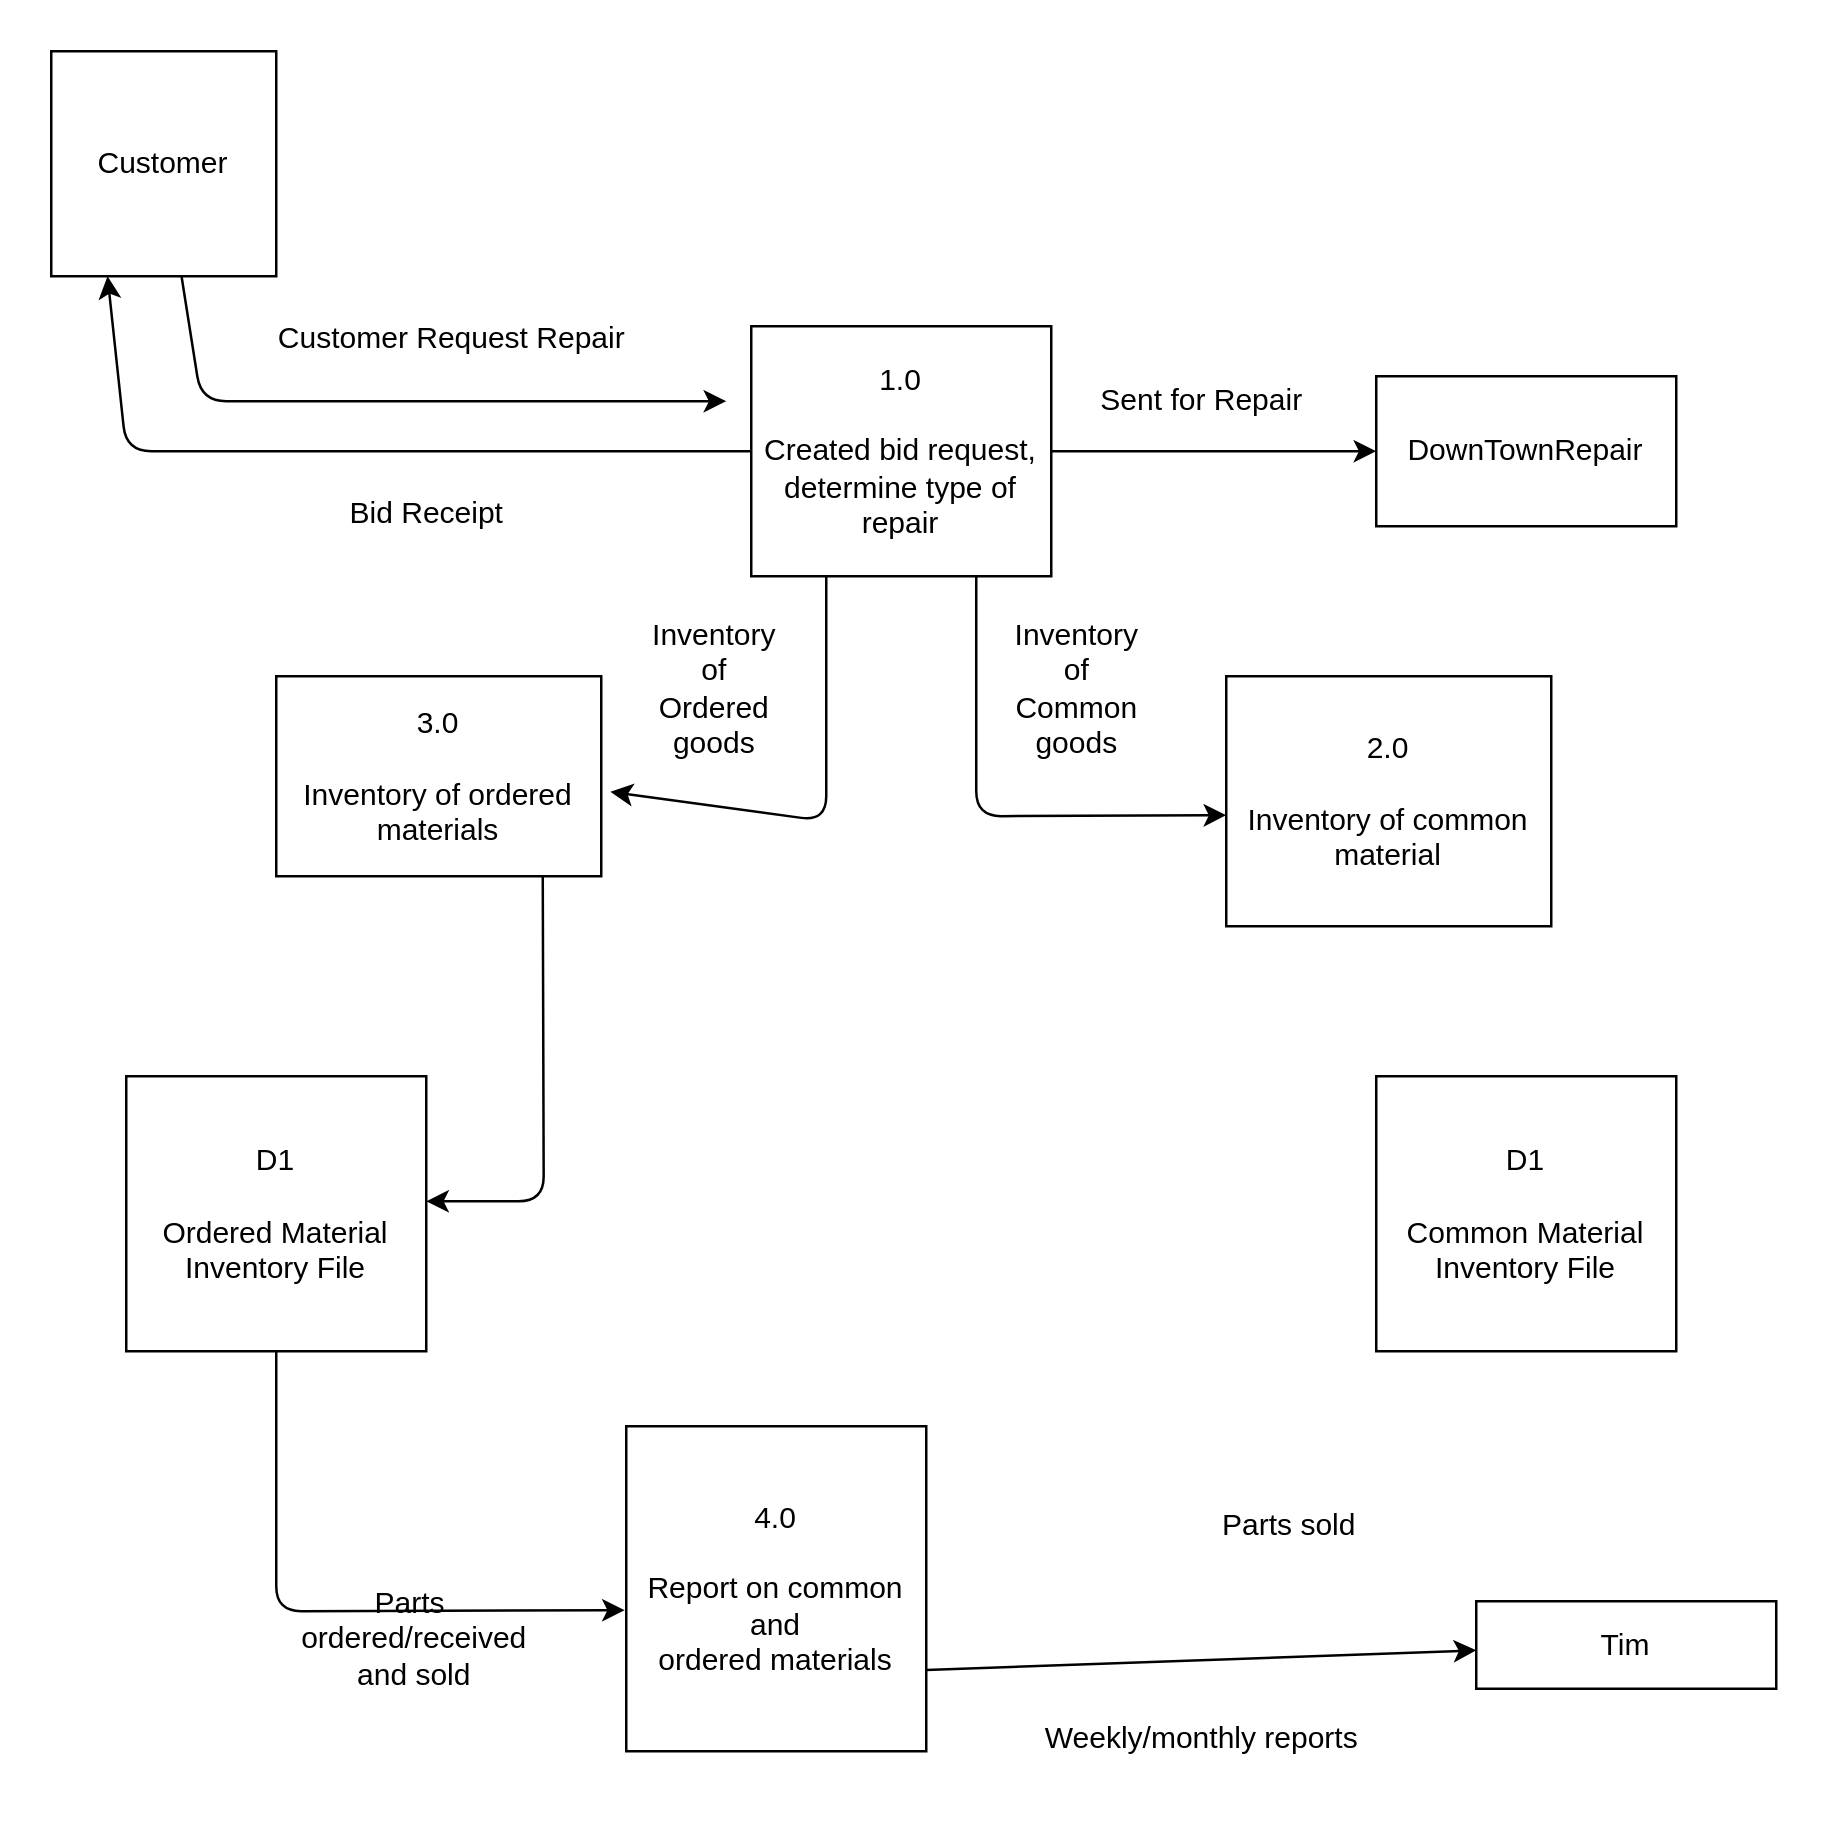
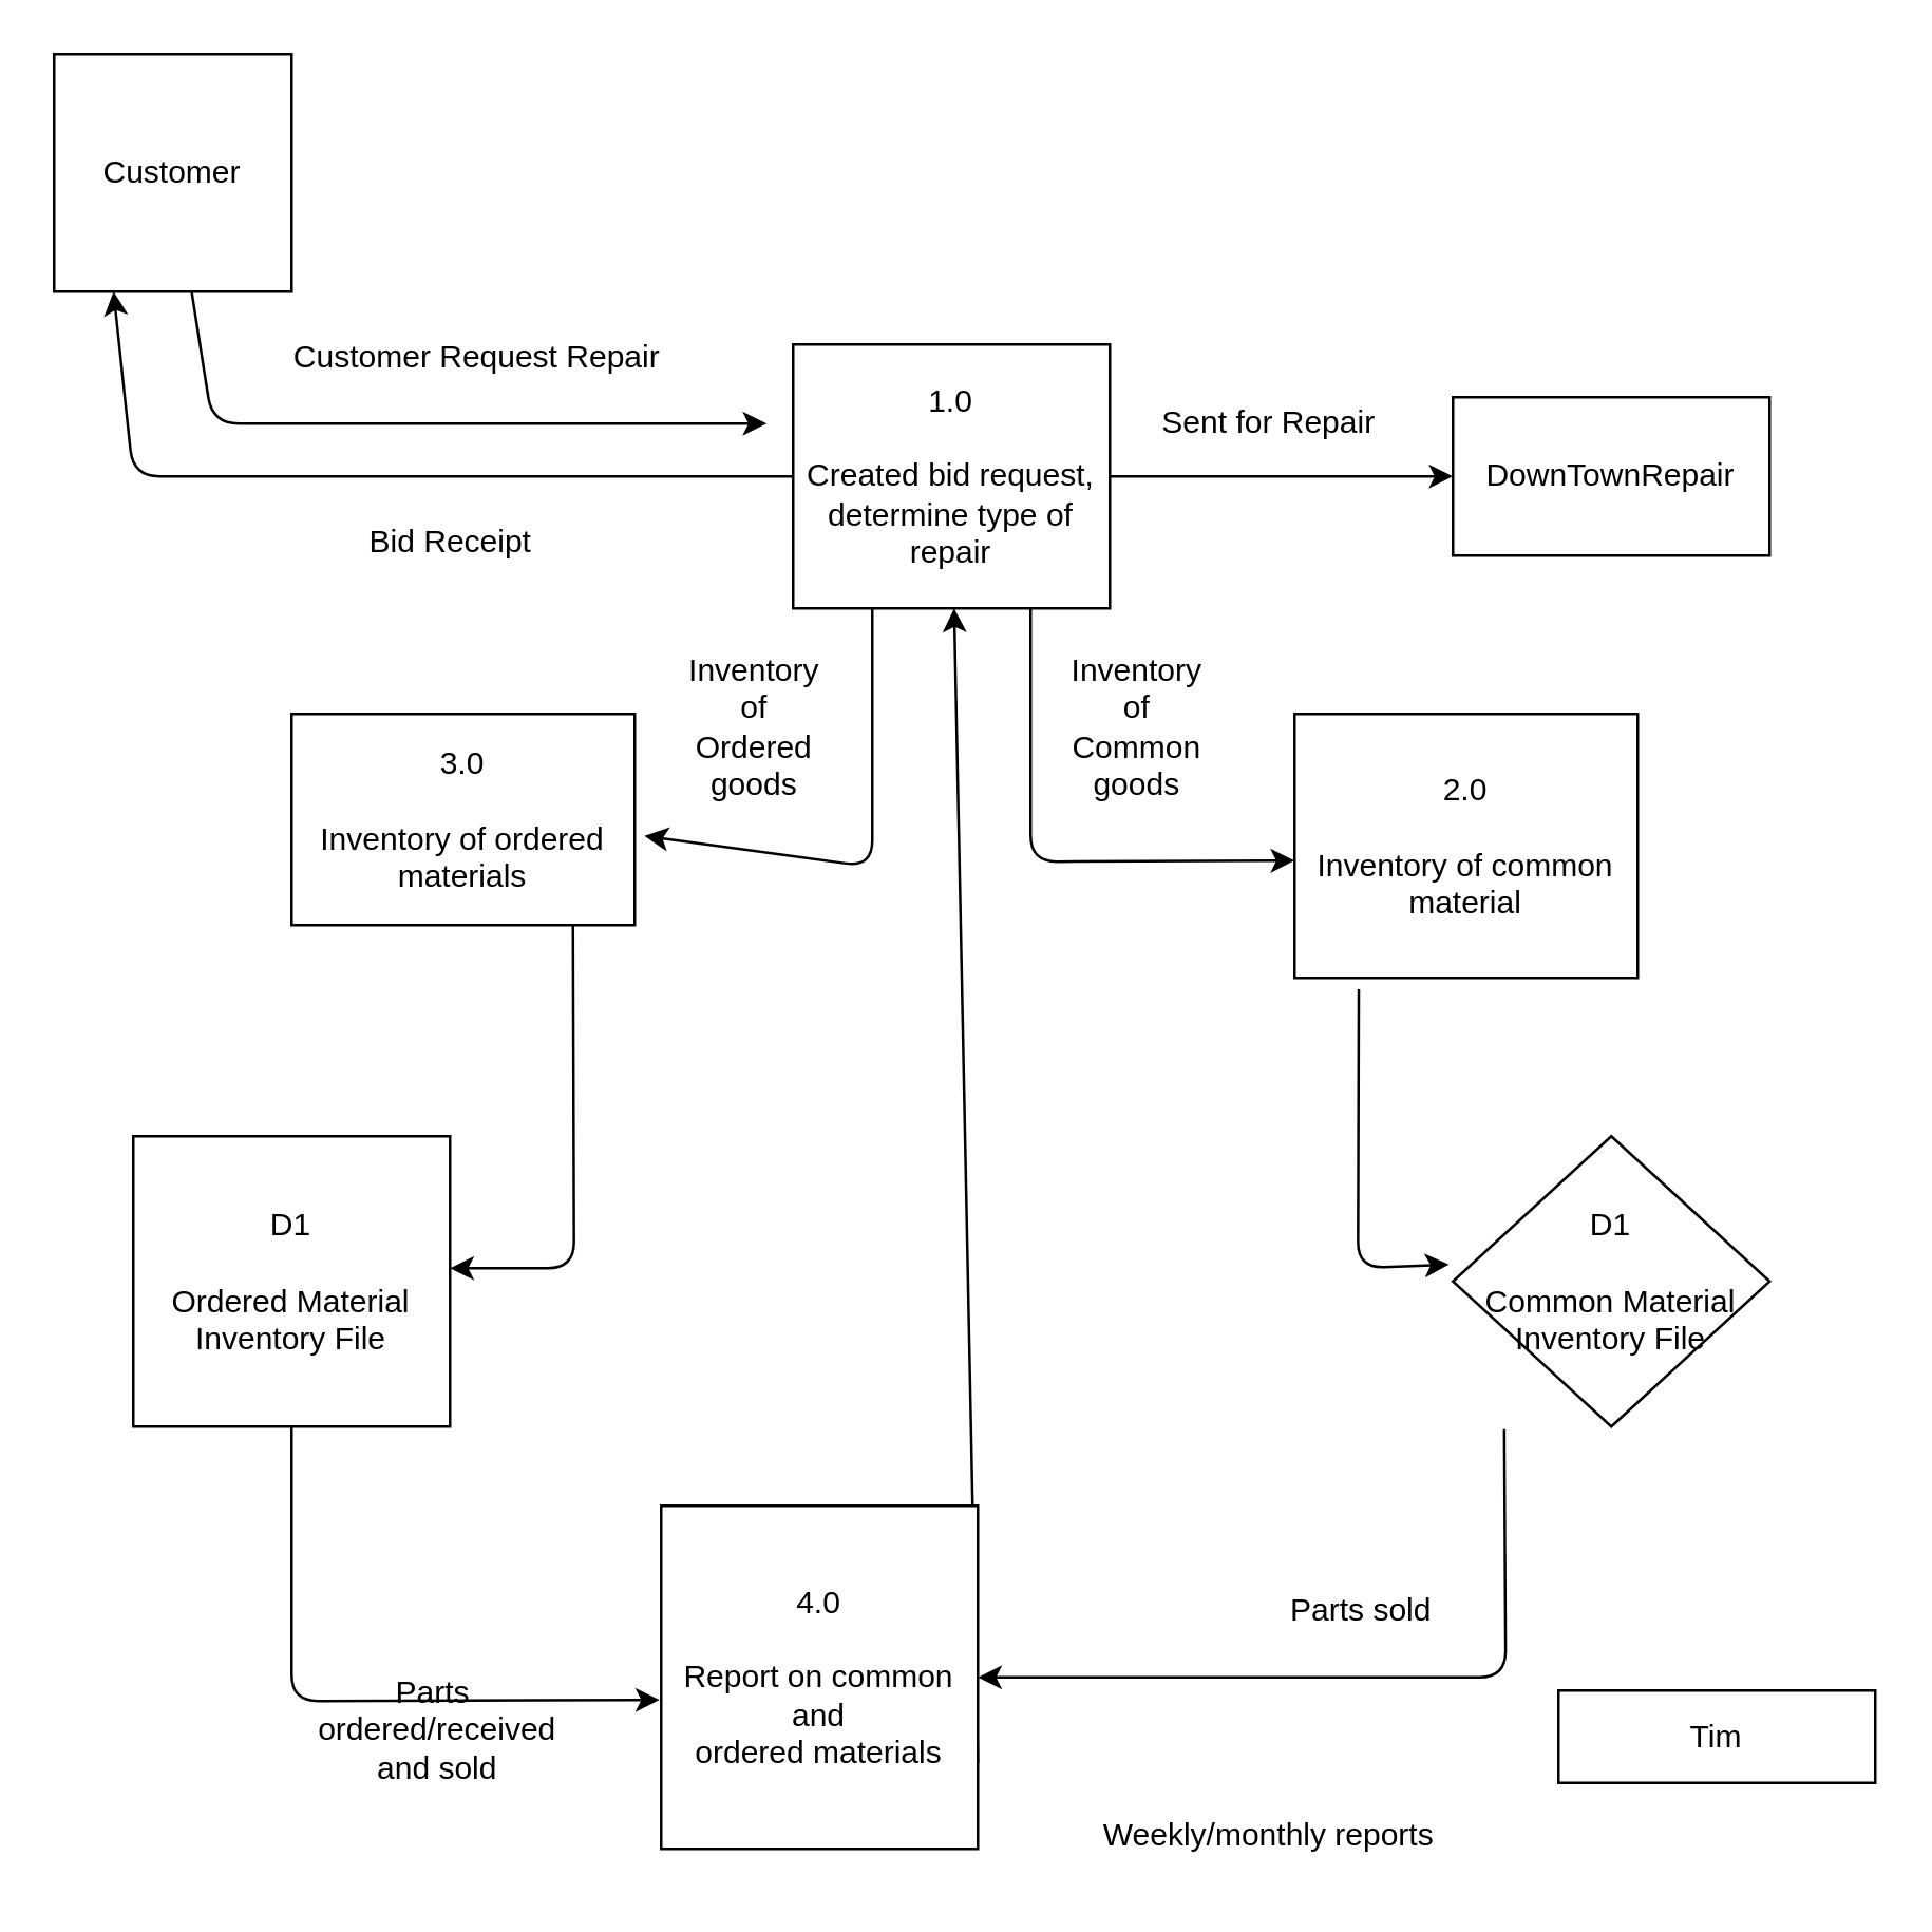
  <mxCell id="0" />
  <mxCell id="1" parent="0" />
  <mxCell id="2" value="" style="edgeStyle=none;html=1;" edge="1" parent="1" source="3"><mxGeometry relative="1" as="geometry"><mxPoint x="290" y="160" as="targetPoint" /><Array as="points"><mxPoint x="80" y="160" /></Array></mxGeometry></mxCell>
  <mxCell id="3" value="Customer" style="rounded=0;whiteSpace=wrap;html=1;" vertex="1" parent="1"><mxGeometry x="20" y="20" width="90" height="90" as="geometry" /></mxCell>
  <mxCell id="4" value="" style="edgeStyle=none;html=1;startArrow=none;" edge="1" parent="1" source="10" target="5"><mxGeometry relative="1" as="geometry"><mxPoint x="310" y="180" as="sourcePoint" /></mxGeometry></mxCell>
  <mxCell id="5" value="DownTownRepair" style="whiteSpace=wrap;html=1;rounded=0;" vertex="1" parent="1"><mxGeometry x="550" y="150" width="120" height="60" as="geometry" /></mxCell>
  <mxCell id="6" style="edgeStyle=none;html=1;entryX=0.25;entryY=1;entryDx=0;entryDy=0;" edge="1" parent="1" source="10" target="3"><mxGeometry relative="1" as="geometry"><Array as="points"><mxPoint x="50" y="180" /></Array></mxGeometry></mxCell>
  <mxCell id="7" value="" style="edgeStyle=none;html=1;endArrow=none;" edge="1" parent="1" target="10"><mxGeometry relative="1" as="geometry"><mxPoint x="310" y="180" as="sourcePoint" /><mxPoint x="610" y="171.667" as="targetPoint" /></mxGeometry></mxCell>
  <mxCell id="8" value="" style="edgeStyle=none;html=1;exitX=0.25;exitY=1;exitDx=0;exitDy=0;entryX=1.028;entryY=0.578;entryDx=0;entryDy=0;entryPerimeter=0;" edge="1" parent="1" source="10" target="12"><mxGeometry relative="1" as="geometry"><mxPoint x="250" y="320" as="targetPoint" /><Array as="points"><mxPoint x="330" y="328" /></Array></mxGeometry></mxCell>
  <mxCell id="9" value="" style="edgeStyle=none;html=1;exitX=0.75;exitY=1;exitDx=0;exitDy=0;entryX=0;entryY=0.556;entryDx=0;entryDy=0;entryPerimeter=0;" edge="1" parent="1" source="10" target="14"><mxGeometry relative="1" as="geometry"><Array as="points"><mxPoint x="390" y="326" /></Array></mxGeometry></mxCell>
  <mxCell id="10" value="1.0&lt;br&gt;&lt;br&gt;Created bid request, determine type of repair" style="whiteSpace=wrap;html=1;rounded=0;" vertex="1" parent="1"><mxGeometry x="300" y="130" width="120" height="100" as="geometry" /></mxCell>
  <mxCell id="11" value="" style="edgeStyle=none;html=1;exitX=0.82;exitY=0.993;exitDx=0;exitDy=0;exitPerimeter=0;" edge="1" parent="1" source="12"><mxGeometry relative="1" as="geometry"><mxPoint x="170" y="480" as="targetPoint" /><Array as="points"><mxPoint x="217" y="480" /></Array></mxGeometry></mxCell>
  <mxCell id="12" value="3.0&lt;br&gt;&lt;br&gt;Inventory of ordered materials" style="whiteSpace=wrap;html=1;rounded=0;" vertex="1" parent="1"><mxGeometry x="110" y="270" width="130" height="80" as="geometry" /></mxCell>
+ <mxCell id="13" value="" style="edgeStyle=none;html=1;exitX=0.187;exitY=1.043;exitDx=0;exitDy=0;exitPerimeter=0;entryX=-0.013;entryY=0.442;entryDx=0;entryDy=0;entryPerimeter=0;" edge="1" parent="1" source="14" target="21"><mxGeometry relative="1" as="geometry"><mxPoint x="540" y="480" as="targetPoint" /><Array as="points"><mxPoint x="514" y="480" /></Array></mxGeometry></mxCell>
  <mxCell id="14" value="2.0&lt;br&gt;&lt;br&gt;Inventory of common material&lt;br&gt;" style="whiteSpace=wrap;html=1;rounded=0;" vertex="1" parent="1"><mxGeometry x="490" y="270" width="130" height="100" as="geometry" /></mxCell>
  <mxCell id="15" value="" style="edgeStyle=none;html=1;entryX=-0.005;entryY=0.566;entryDx=0;entryDy=0;entryPerimeter=0;" edge="1" parent="1" source="16" target="18"><mxGeometry relative="1" as="geometry"><Array as="points"><mxPoint x="110" y="644" /></Array></mxGeometry></mxCell>
  <mxCell id="16" value="D1&lt;br&gt;&lt;br&gt;Ordered Material&lt;br&gt;Inventory File" style="whiteSpace=wrap;html=1;rounded=0;" vertex="1" parent="1"><mxGeometry x="50" y="430" width="120" height="110" as="geometry" /></mxCell>
- <mxCell id="17" value="" style="edgeStyle=none;html=1;exitX=1;exitY=0.75;exitDx=0;exitDy=0;" edge="1" parent="1" source="18" target="19"><mxGeometry relative="1" as="geometry" /></mxCell>
+ <mxCell id="17" value="" style="edgeStyle=none;html=1;exitX=1;exitY=0.75;exitDx=0;exitDy=0;" edge="1" parent="1" source="18" target="10"><mxGeometry relative="1" as="geometry" /></mxCell>
  <mxCell id="18" value="4.0&lt;br&gt;&lt;br&gt;Report on common and &lt;br&gt;ordered materials" style="whiteSpace=wrap;html=1;rounded=0;" vertex="1" parent="1"><mxGeometry x="250" y="570" width="120" height="130" as="geometry" /></mxCell>
  <mxCell id="19" value="Tim" style="whiteSpace=wrap;html=1;rounded=0;" vertex="1" parent="1"><mxGeometry x="590" y="640" width="120" height="35" as="geometry" /></mxCell>
- <mxCell id="21" value="D1&lt;br&gt;&lt;br&gt;Common Material&lt;br&gt;Inventory File" style="whiteSpace=wrap;html=1;rounded=0;" vertex="1" parent="1"><mxGeometry x="550" y="430" width="120" height="110" as="geometry" /></mxCell>
+ <mxCell id="20" value="" style="edgeStyle=none;html=1;entryX=1;entryY=0.5;entryDx=0;entryDy=0;exitX=0.162;exitY=1.009;exitDx=0;exitDy=0;exitPerimeter=0;" edge="1" parent="1" source="21" target="18"><mxGeometry relative="1" as="geometry"><Array as="points"><mxPoint x="570" y="635" /></Array></mxGeometry></mxCell>
+ <mxCell id="21" value="D1&lt;br&gt;&lt;br&gt;Common Material&lt;br&gt;Inventory File" style="rhombus;whiteSpace=wrap;html=1;" vertex="1" parent="1"><mxGeometry x="550" y="430" width="120" height="110" as="geometry" /></mxCell>
  <mxCell id="22" value="Customer Request Repair" style="text;html=1;align=center;verticalAlign=middle;resizable=0;points=[];autosize=1;strokeColor=none;fillColor=none;" vertex="1" parent="1"><mxGeometry x="100" y="120" width="160" height="30" as="geometry" /></mxCell>
  <mxCell id="23" value="Bid Receipt" style="text;html=1;align=center;verticalAlign=middle;resizable=0;points=[];autosize=1;strokeColor=none;fillColor=none;" vertex="1" parent="1"><mxGeometry x="130" y="190" width="80" height="30" as="geometry" /></mxCell>
  <mxCell id="24" value="Sent for Repair" style="text;html=1;align=center;verticalAlign=middle;resizable=0;points=[];autosize=1;strokeColor=none;fillColor=none;" vertex="1" parent="1"><mxGeometry x="430" y="145" width="100" height="30" as="geometry" /></mxCell>
  <mxCell id="25" value="Inventory&lt;br&gt;of&lt;br&gt;Common&lt;br&gt;goods" style="text;html=1;align=center;verticalAlign=middle;resizable=0;points=[];autosize=1;strokeColor=none;fillColor=none;" vertex="1" parent="1"><mxGeometry x="395" y="240" width="70" height="70" as="geometry" /></mxCell>
  <mxCell id="26" value="Inventory&lt;br&gt;of&lt;br&gt;Ordered&lt;br&gt;goods" style="text;html=1;align=center;verticalAlign=middle;resizable=0;points=[];autosize=1;strokeColor=none;fillColor=none;" vertex="1" parent="1"><mxGeometry x="250" y="240" width="70" height="70" as="geometry" /></mxCell>
  <mxCell id="27" value="Parts&amp;nbsp;&lt;br&gt;ordered/received&lt;br&gt;and sold" style="text;html=1;align=center;verticalAlign=middle;resizable=0;points=[];autosize=1;strokeColor=none;fillColor=none;" vertex="1" parent="1"><mxGeometry x="110" y="625" width="110" height="60" as="geometry" /></mxCell>
  <mxCell id="28" value="Parts sold" style="text;html=1;align=center;verticalAlign=middle;resizable=0;points=[];autosize=1;strokeColor=none;fillColor=none;" vertex="1" parent="1"><mxGeometry x="475" y="595" width="80" height="30" as="geometry" /></mxCell>
  <mxCell id="29" value="Weekly/monthly reports" style="text;html=1;align=center;verticalAlign=middle;resizable=0;points=[];autosize=1;strokeColor=none;fillColor=none;" vertex="1" parent="1"><mxGeometry x="405" y="680" width="150" height="30" as="geometry" /></mxCell>
